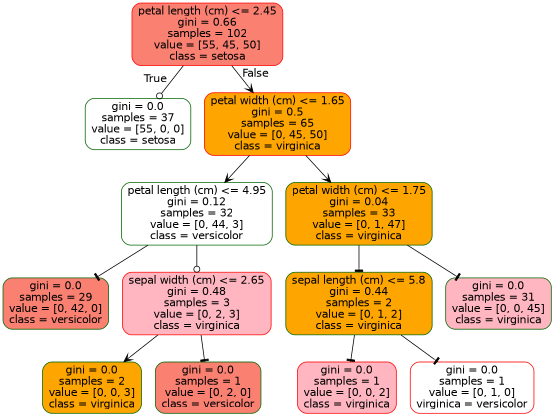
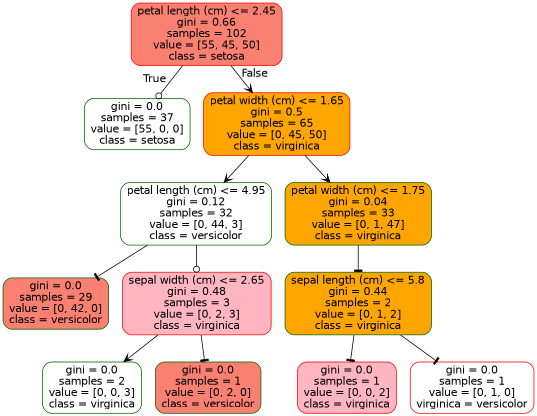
  digraph {
    node [color=darkgreen fillcolor=white fontname=helvetica shape=box style="filled, rounded"]
    edge [arrowhead=tee fontname=helvetica]
    n1 [color=red fillcolor=salmon label="petal length (cm) <= 2.45\ngini = 0.66\nsamples = 102\nvalue = [55, 45, 50]\nclass = setosa"]
    n2 [label="gini = 0.0\nsamples = 37\nvalue = [55, 0, 0]\nclass = setosa"]
    n3 [color=red fillcolor=orange label="petal width (cm) <= 1.65\ngini = 0.5\nsamples = 65\nvalue = [0, 45, 50]\nclass = virginica"]
    n4 [label="petal length (cm) <= 4.95\ngini = 0.12\nsamples = 32\nvalue = [0, 44, 3]\nclass = versicolor"]
    n5 [fillcolor=orange label="petal width (cm) <= 1.75\ngini = 0.04\nsamples = 33\nvalue = [0, 1, 47]\nclass = virginica"]
    n6 [fillcolor=salmon label="gini = 0.0\nsamples = 29\nvalue = [0, 42, 0]\nclass = versicolor"]
    n7 [color=red fillcolor=lightpink label="sepal width (cm) <= 2.65\ngini = 0.48\nsamples = 3\nvalue = [0, 2, 3]\nclass = virginica"]
    n8 [fillcolor=orange label="sepal length (cm) <= 5.8\ngini = 0.44\nsamples = 2\nvalue = [0, 1, 2]\nclass = virginica"]
-   n9 [fillcolor=lightpink label="gini = 0.0\nsamples = 31\nvalue = [0, 0, 45]\nclass = virginica"]
-   n10 [fillcolor=orange label="gini = 0.0\nsamples = 2\nvalue = [0, 0, 3]\nclass = virginica"]
+   n10 [label="gini = 0.0\nsamples = 2\nvalue = [0, 0, 3]\nclass = virginica"]
    n11 [fillcolor=salmon label="gini = 0.0\nsamples = 1\nvalue = [0, 2, 0]\nclass = versicolor"]
    n12 [color=red fillcolor=lightpink label="gini = 0.0\nsamples = 1\nvalue = [0, 0, 2]\nclass = virginica"]
    n13 [color=red label="gini = 0.0\nsamples = 1\nvalue = [0, 1, 0]\nvirginica = versicolor"]
    n1 -> n2 [arrowhead=odot headlabel=True labelangle=45 labeldistance=2.5]
    n1 -> n3 [arrowhead=vee headlabel=False labelangle=-45 labeldistance=2.5]
    n3 -> n4 [arrowhead=vee]
    n3 -> n5 [arrowhead=vee]
    n4 -> n6
    n4 -> n7 [arrowhead=odot]
    n5 -> n8
-   n5 -> n9
    n7 -> n10 [arrowhead=vee]
    n7 -> n11
    n8 -> n12
    n8 -> n13
  }
